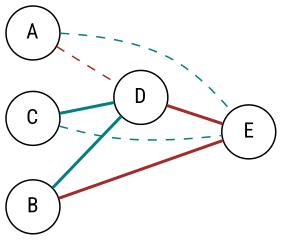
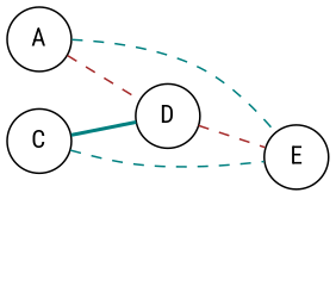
  graph {
    fontname="Roboto Condensed"
    rankdir=LR
    node [fontname="Roboto Condensed" shape=circle]
    edge [color=teal fontname="Roboto Condensed" style=bold]
    A
    D
    E
    C
-   B
    A -- D [color=brown style=dashed]
    A -- E [style=dashed]
-   D -- E [color=brown]
+   D -- E [color=brown style=dashed]
    C -- D
    C -- E [style=dashed]
-   B -- D
-   B -- E [color=brown]
  }
